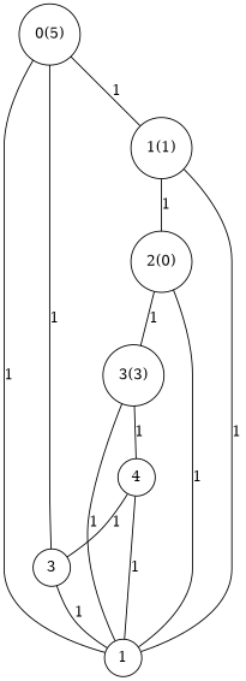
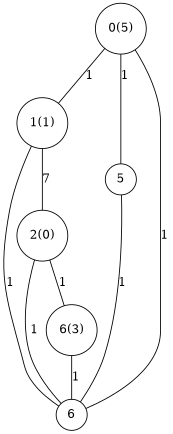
  graph {
    node [shape=circle]
    n1 [label="0(5)"]
    n2 [label="1(1)"]
-   n3 [label=3]
-   n4 [label=1]
+   n3 [label=5]
+   n4 [label=6]
    n5 [label="2(0)"]
-   n6 [label="3(3)"]
-   n7 [label=4]
+   n6 [label="6(3)"]
    n1 -- n2 [label=1]
    n1 -- n3 [label=1]
    n1 -- n4 [label=1]
    n2 -- n4 [label=1]
-   n2 -- n5 [label=1]
+   n2 -- n5 [label=7]
    n3 -- n4 [label=1]
    n5 -- n4 [label=1]
    n5 -- n6 [label=1]
    n6 -- n4 [label=1]
-   n6 -- n7 [label=1]
-   n7 -- n3 [label=1]
-   n7 -- n4 [label=1]
  }
